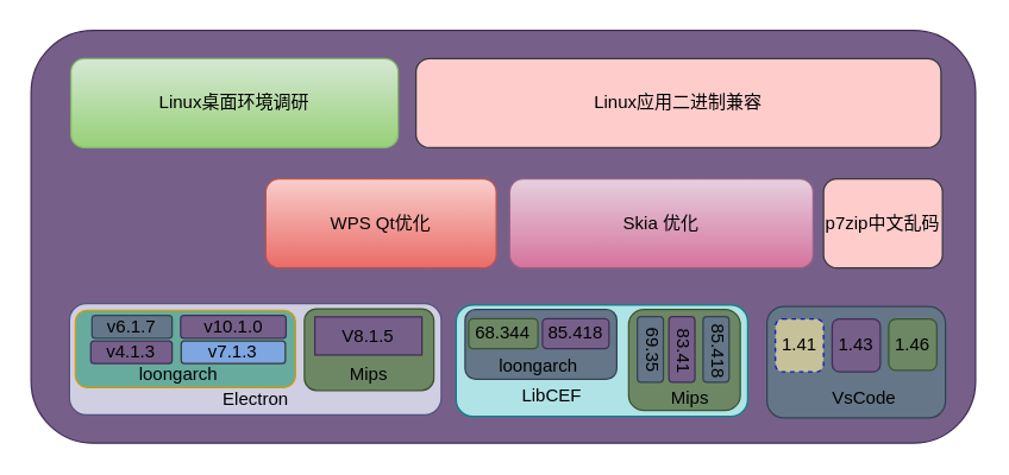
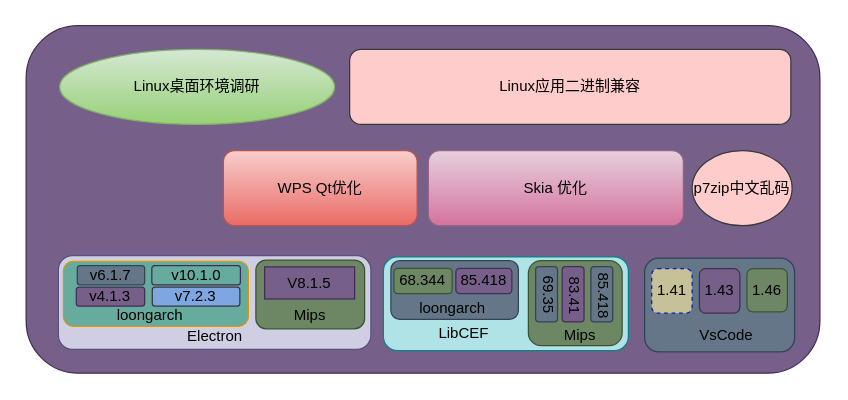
  <mxCell id="0" />
  <mxCell id="1" parent="0" />
  <mxCell id="2" value="" style="rounded=1;whiteSpace=wrap;html=1;fillColor=#76608a;fontColor=#ffffff;strokeColor=#432D57;" parent="1" vertex="1"><mxGeometry x="20.22" y="20" width="635" height="278" as="geometry" /></mxCell>
  <mxCell id="3" value="WPS Qt优化" style="rounded=1;whiteSpace=wrap;html=1;fillColor=#f8cecc;strokeColor=#b85450;gradientColor=#ea6b66;" parent="1" vertex="1"><mxGeometry x="178" y="120" width="155" height="60" as="geometry" /></mxCell>
  <mxCell id="4" value="Skia 优化" style="rounded=1;whiteSpace=wrap;html=1;fillColor=#e6d0de;gradientColor=#d5739d;strokeColor=#996185;" parent="1" vertex="1"><mxGeometry x="342" y="120" width="204" height="60" as="geometry" /></mxCell>
- <mxCell id="5" value="Linux桌面环境调研" style="rounded=1;whiteSpace=wrap;html=1;fillColor=#d5e8d4;gradientColor=#97d077;strokeColor=#82b366;" parent="1" vertex="1"><mxGeometry x="47" y="39" width="220" height="60" as="geometry" /></mxCell>
- <mxCell id="6" value="p7zip中文乱码" style="rounded=1;whiteSpace=wrap;html=1;fillColor=#ffcccc;strokeColor=#36393d;" parent="1" vertex="1"><mxGeometry x="553" y="120" width="80" height="60" as="geometry" /></mxCell>
+ <mxCell id="5" value="Linux桌面环境调研" style="ellipse;whiteSpace=wrap;html=1;fillColor=#d5e8d4;gradientColor=#97d077;strokeColor=#82b366;" parent="1" vertex="1"><mxGeometry x="47" y="39" width="220" height="60" as="geometry" /></mxCell>
+ <mxCell id="6" value="p7zip中文乱码" style="ellipse;whiteSpace=wrap;html=1;fillColor=#ffcccc;strokeColor=#36393d;" parent="1" vertex="1"><mxGeometry x="553" y="120" width="80" height="60" as="geometry" /></mxCell>
  <mxCell id="7" value="Linux应用二进制兼容" style="rounded=1;whiteSpace=wrap;html=1;fillColor=#ffcccc;strokeColor=#36393d;" parent="1" vertex="1"><mxGeometry x="279" y="39" width="353" height="60" as="geometry" /></mxCell>
  <mxCell id="8" value="" style="rounded=1;whiteSpace=wrap;html=1;fillColor=#b0e3e6;strokeColor=#0e8088;" parent="1" vertex="1"><mxGeometry x="306" y="205" width="196" height="75" as="geometry" /></mxCell>
  <mxCell id="9" value="LibCEF" style="text;html=1;resizable=0;autosize=1;align=center;verticalAlign=middle;points=[];fillColor=none;strokeColor=none;rounded=1;" parent="1" vertex="1"><mxGeometry x="340" y="256" width="60" height="20" as="geometry" /></mxCell>
  <mxCell id="10" value="" style="rounded=1;whiteSpace=wrap;html=1;fillColor=#647687;fontColor=#ffffff;strokeColor=#314354;" vertex="1" parent="1"><mxGeometry x="312" y="208" width="102" height="47" as="geometry" /></mxCell>
  <mxCell id="11" value="&lt;font color=&quot;#000000&quot;&gt;85.418&lt;/font&gt;" style="rounded=1;whiteSpace=wrap;html=1;fillColor=#76608a;strokeColor=#432D57;fontColor=#ffffff;" parent="1" vertex="1"><mxGeometry x="364" y="214.16" width="44.78" height="20.23" as="geometry" /></mxCell>
  <mxCell id="12" value="&lt;font color=&quot;#000000&quot;&gt;68.344&lt;/font&gt;" style="rounded=1;whiteSpace=wrap;html=1;fillColor=#6d8764;strokeColor=#3A5431;fontColor=#ffffff;" parent="1" vertex="1"><mxGeometry x="314.44" y="214.16" width="46.56" height="20.23" as="geometry" /></mxCell>
  <mxCell id="13" value="loongarch" style="text;html=1;resizable=0;autosize=1;align=center;verticalAlign=middle;points=[];fillColor=none;strokeColor=none;rounded=0;rotation=0;" vertex="1" parent="1"><mxGeometry x="329.003" y="236.999" width="63" height="18" as="geometry" /></mxCell>
  <mxCell id="14" value="" style="rounded=1;whiteSpace=wrap;html=1;fontColor=#ffffff;fillColor=#6d8764;strokeColor=#3A5431;" vertex="1" parent="1"><mxGeometry x="422" y="208" width="75" height="68" as="geometry" /></mxCell>
  <mxCell id="15" value="Mips" style="text;html=1;resizable=0;autosize=1;align=center;verticalAlign=middle;points=[];fillColor=none;strokeColor=none;rounded=0;fontColor=#000000;" vertex="1" parent="1"><mxGeometry x="445.333" y="259.221" width="35" height="18" as="geometry" /></mxCell>
  <mxCell id="16" value="" style="rounded=1;whiteSpace=wrap;html=1;fontColor=#ffffff;fillColor=#76608a;strokeColor=#432D57;direction=north;" vertex="1" parent="1"><mxGeometry x="449.033" y="212.857" width="17.5" height="44.156" as="geometry" /></mxCell>
  <mxCell id="17" value="83.41" style="text;html=1;resizable=0;autosize=1;align=center;verticalAlign=middle;points=[];fillColor=none;strokeColor=none;rounded=0;fontColor=#000000;rotation=90;" vertex="1" parent="1"><mxGeometry x="432.7" y="226.987" width="53" height="18" as="geometry" /></mxCell>
  <mxCell id="18" value="" style="rounded=1;whiteSpace=wrap;html=1;fontColor=#ffffff;fillColor=#647687;strokeColor=#314354;direction=north;" vertex="1" parent="1"><mxGeometry x="472" y="212.857" width="17.5" height="44.156" as="geometry" /></mxCell>
  <mxCell id="19" value="85.418" style="text;html=1;resizable=0;autosize=1;align=center;verticalAlign=middle;points=[];fillColor=none;strokeColor=none;rounded=0;fontColor=#000000;rotation=90;" vertex="1" parent="1"><mxGeometry x="455.667" y="226.987" width="53" height="18" as="geometry" /></mxCell>
  <mxCell id="20" value="" style="rounded=1;whiteSpace=wrap;html=1;fillColor=#d0cee2;strokeColor=#56517e;" parent="1" vertex="1"><mxGeometry x="46" y="204" width="250" height="75" as="geometry" /></mxCell>
  <mxCell id="21" value="Electron" style="text;html=1;resizable=0;autosize=1;align=center;verticalAlign=middle;points=[];fillColor=none;strokeColor=none;rounded=1;" parent="1" vertex="1"><mxGeometry x="141" y="259" width="60" height="20" as="geometry" /></mxCell>
  <mxCell id="22" value="" style="rounded=1;whiteSpace=wrap;html=1;fontSize=24;fillColor=#67AB9F;strokeColor=#d79b00;" parent="1" vertex="1"><mxGeometry x="50" y="208.5" width="148" height="51.997" as="geometry" /></mxCell>
  <mxCell id="23" value="&lt;font color=&quot;#000000&quot;&gt;v6.1.7&lt;/font&gt;" style="rounded=1;whiteSpace=wrap;html=1;fillColor=#647687;strokeColor=#314354;fontColor=#ffffff;" parent="1" vertex="1"><mxGeometry x="61.14" y="212.061" width="53.885" height="15.314" as="geometry" /></mxCell>
- <mxCell id="24" value="&lt;font color=&quot;#000000&quot;&gt;v10.1.0&lt;/font&gt;" style="rounded=1;whiteSpace=wrap;html=1;fillColor=#76608a;strokeColor=#432D57;fontColor=#ffffff;" parent="1" vertex="1"><mxGeometry x="120.754" y="212.061" width="70.881" height="15.314" as="geometry" /></mxCell>
+ <mxCell id="24" value="&lt;font color=&quot;#000000&quot;&gt;v10.1.0&lt;/font&gt;" style="rounded=1;whiteSpace=wrap;html=1;fillColor=#67ab9f;strokeColor=#432D57;fontColor=#ffffff;" parent="1" vertex="1"><mxGeometry x="120.754" y="212.061" width="70.881" height="15.314" as="geometry" /></mxCell>
  <mxCell id="25" value="&lt;font color=&quot;#000000&quot;&gt;v4.1.3&lt;/font&gt;" style="rounded=1;whiteSpace=wrap;html=1;fillColor=#76608a;strokeColor=#432D57;fontColor=#ffffff;" parent="1" vertex="1"><mxGeometry x="60.326" y="229.159" width="54.703" height="15.319" as="geometry" /></mxCell>
- <mxCell id="26" value="v7.1.3" style="rounded=1;whiteSpace=wrap;html=1;fillColor=#7EA6E0;strokeColor=#36393d;" parent="1" vertex="1"><mxGeometry x="121.132" y="229.159" width="70.053" height="15.319" as="geometry" /></mxCell>
+ <mxCell id="26" value="v7.2.3" style="rounded=1;whiteSpace=wrap;html=1;fillColor=#7EA6E0;strokeColor=#36393d;" parent="1" vertex="1"><mxGeometry x="121.132" y="229.159" width="70.053" height="15.319" as="geometry" /></mxCell>
  <mxCell id="27" value="loongarch" style="text;html=1;resizable=0;autosize=1;align=center;verticalAlign=middle;points=[];fillColor=none;strokeColor=none;rounded=1;fontSize=12;fontColor=#000000;" parent="1" vertex="1"><mxGeometry x="87.453" y="243.251" width="63" height="18" as="geometry" /></mxCell>
  <mxCell id="28" value="" style="rounded=1;whiteSpace=wrap;html=1;fontColor=#ffffff;fillColor=#647687;strokeColor=#314354;direction=north;" vertex="1" parent="1"><mxGeometry x="427.833" y="212.857" width="17.5" height="44.156" as="geometry" /></mxCell>
  <mxCell id="29" value="69.35" style="text;html=1;resizable=0;autosize=1;align=center;verticalAlign=middle;points=[];fillColor=none;strokeColor=none;rounded=0;fontColor=#000000;rotation=90;" vertex="1" parent="1"><mxGeometry x="411.53" y="225.987" width="53" height="18" as="geometry" /></mxCell>
  <mxCell id="30" value="" style="rounded=1;whiteSpace=wrap;html=1;fillColor=#647687;strokeColor=#314354;fontColor=#ffffff;" parent="1" vertex="1"><mxGeometry x="515" y="206" width="120" height="75" as="geometry" /></mxCell>
  <mxCell id="31" value="VsCode" style="text;html=1;resizable=0;autosize=1;align=center;verticalAlign=middle;points=[];fillColor=none;strokeColor=none;rounded=1;fontColor=#000000;" parent="1" vertex="1"><mxGeometry x="553" y="259" width="53" height="18" as="geometry" /></mxCell>
  <mxCell id="32" value="&lt;font color=&quot;#000000&quot;&gt;1.43&lt;/font&gt;" style="rounded=1;whiteSpace=wrap;html=1;fontColor=#ffffff;fillColor=#76608a;strokeColor=#432D57;" parent="1" vertex="1"><mxGeometry x="558.83" y="214.4" width="32.35" height="35.6" as="geometry" /></mxCell>
  <mxCell id="33" value="&lt;font color=&quot;#000000&quot;&gt;1.46&lt;/font&gt;" style="rounded=1;whiteSpace=wrap;html=1;fontColor=#ffffff;fillColor=#6d8764;strokeColor=#3A5431;" parent="1" vertex="1"><mxGeometry x="596.82" y="214.4" width="32.35" height="34.6" as="geometry" /></mxCell>
  <mxCell id="34" value="&lt;font color=&quot;#000000&quot;&gt;1.41&lt;/font&gt;" style="rounded=1;whiteSpace=wrap;html=1;fontColor=#ffffff;fillColor=#C7C199;strokeColor=#001DBC;dashed=1;" parent="1" vertex="1"><mxGeometry x="520.65" y="214.4" width="32.35" height="35.6" as="geometry" /></mxCell>
  <mxCell id="35" value="" style="rounded=1;whiteSpace=wrap;html=1;fontSize=12;fontColor=#ffffff;fillColor=#6d8764;strokeColor=#3A5431;" parent="1" vertex="1"><mxGeometry x="204" y="207.5" width="87" height="55" as="geometry" /></mxCell>
  <mxCell id="36" value="&lt;font color=&quot;#000000&quot;&gt;V8.1.5&lt;/font&gt;" style="whiteSpace=wrap;html=1;fontSize=12;fillColor=#76608a;strokeColor=#432D57;fontColor=#ffffff;rounded=0;" parent="1" vertex="1"><mxGeometry x="211" y="213" width="72" height="25.667" as="geometry" /></mxCell>
  <mxCell id="37" value="Mips" style="text;html=1;resizable=0;autosize=1;align=center;verticalAlign=middle;points=[];fillColor=none;strokeColor=none;rounded=1;fontSize=12;fontColor=#000000;" parent="1" vertex="1"><mxGeometry x="229.5" y="243.25" width="35" height="18" as="geometry" /></mxCell>
